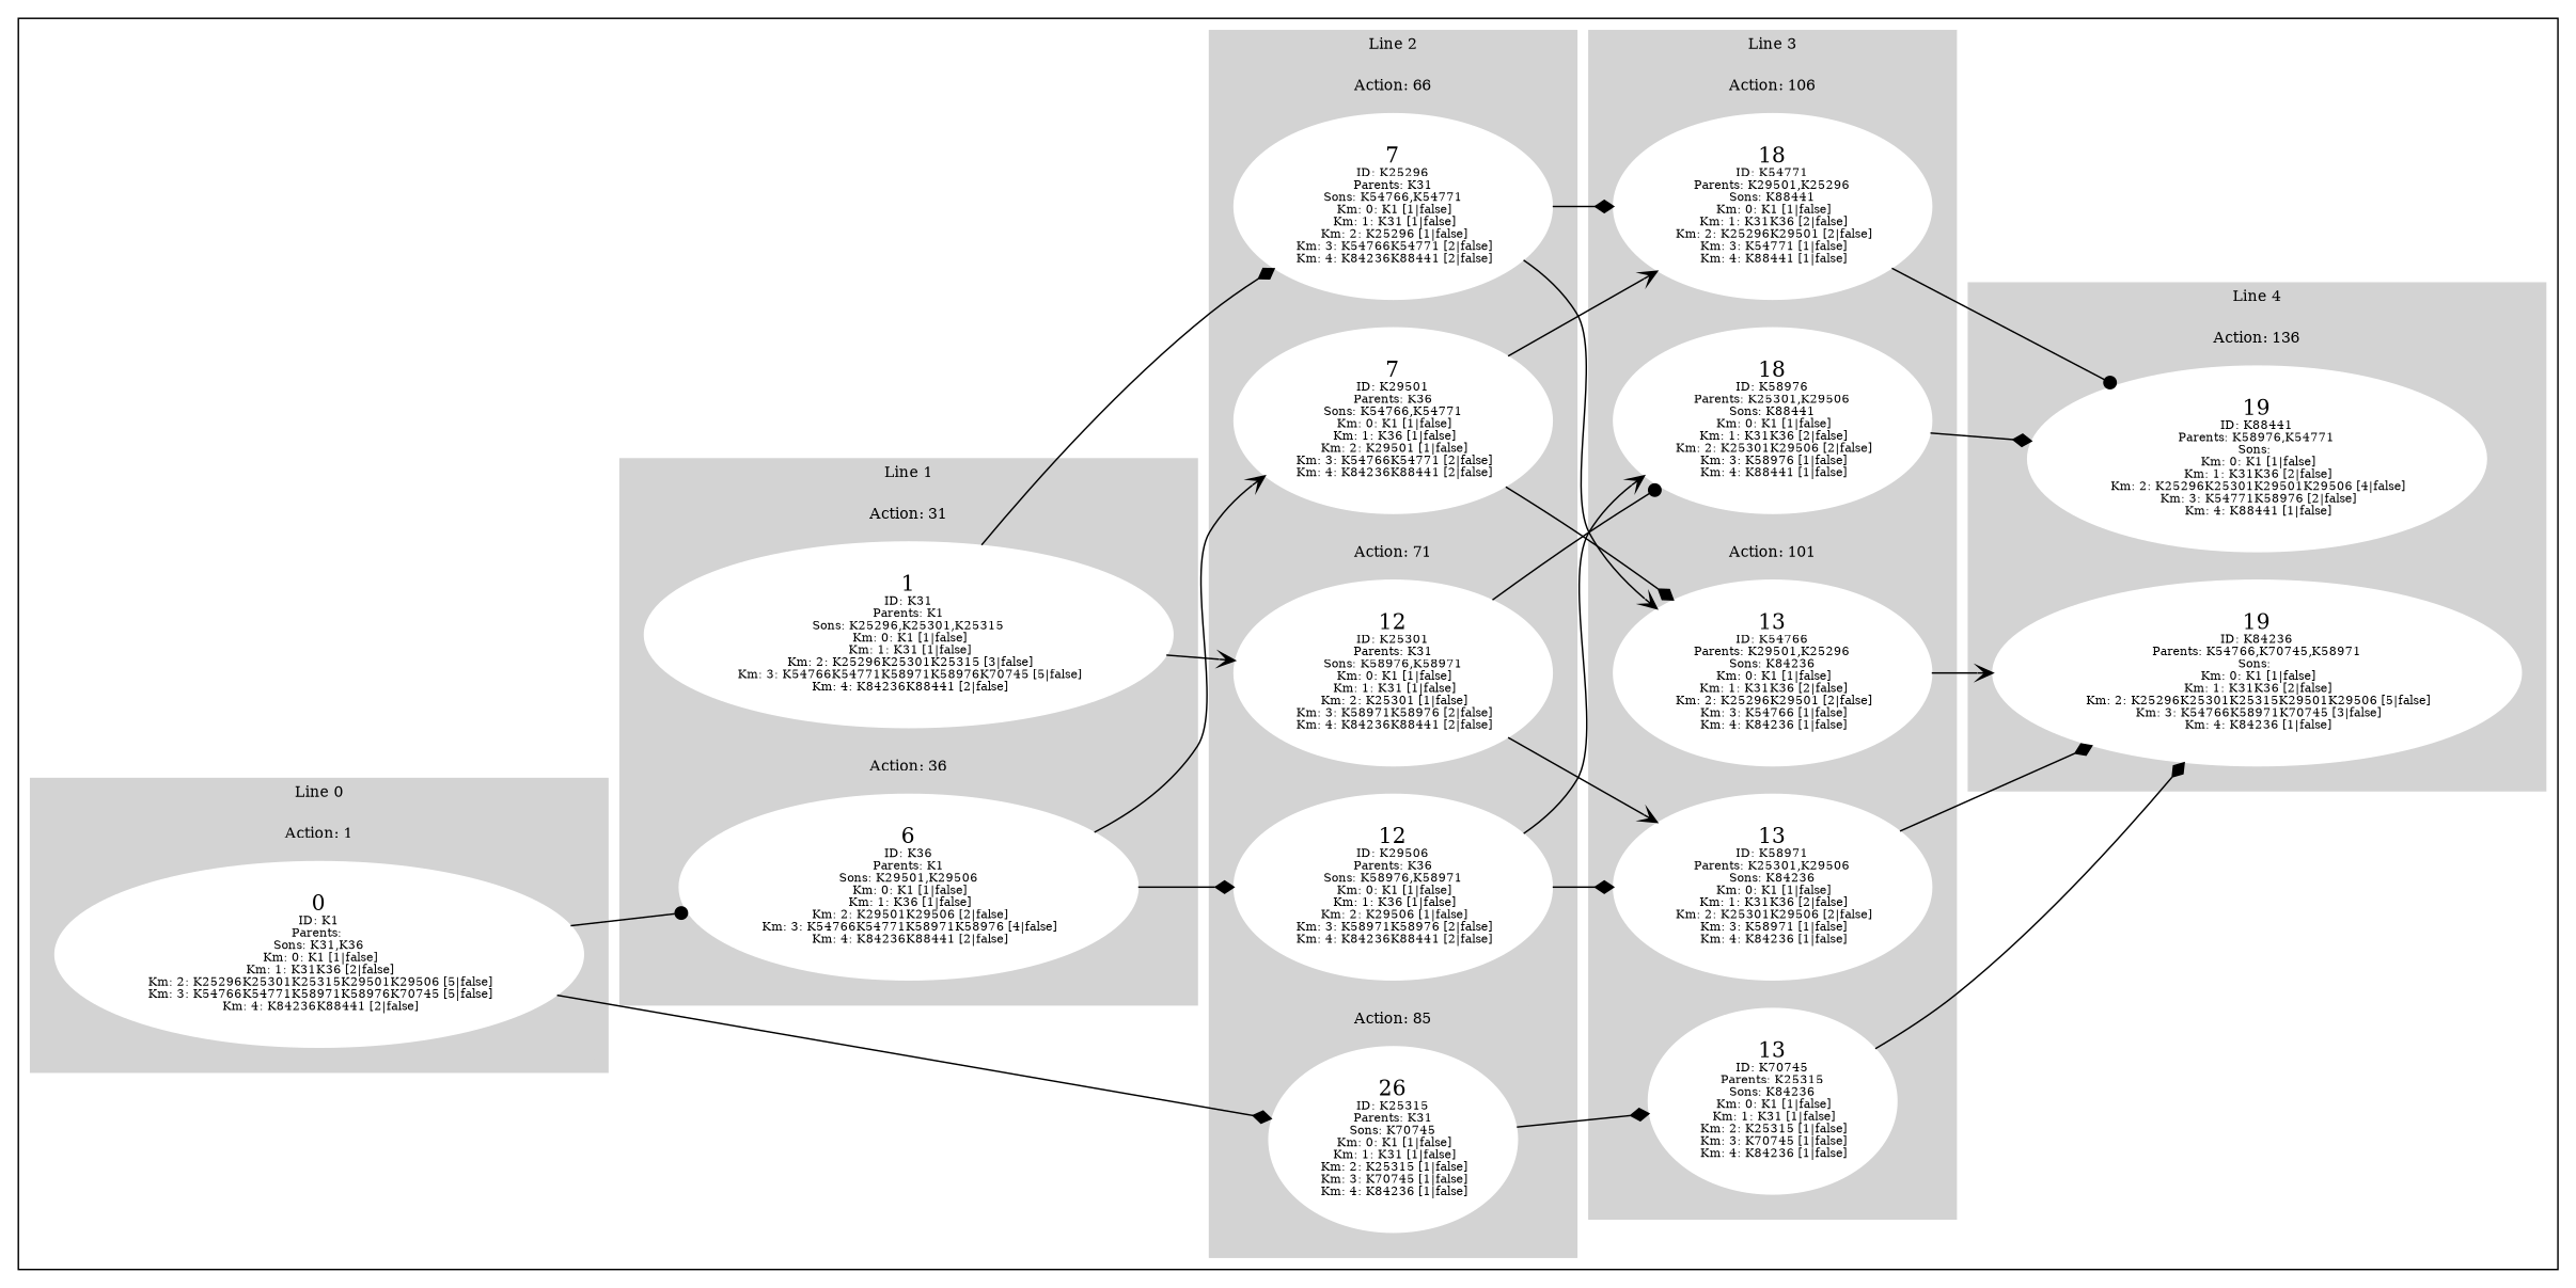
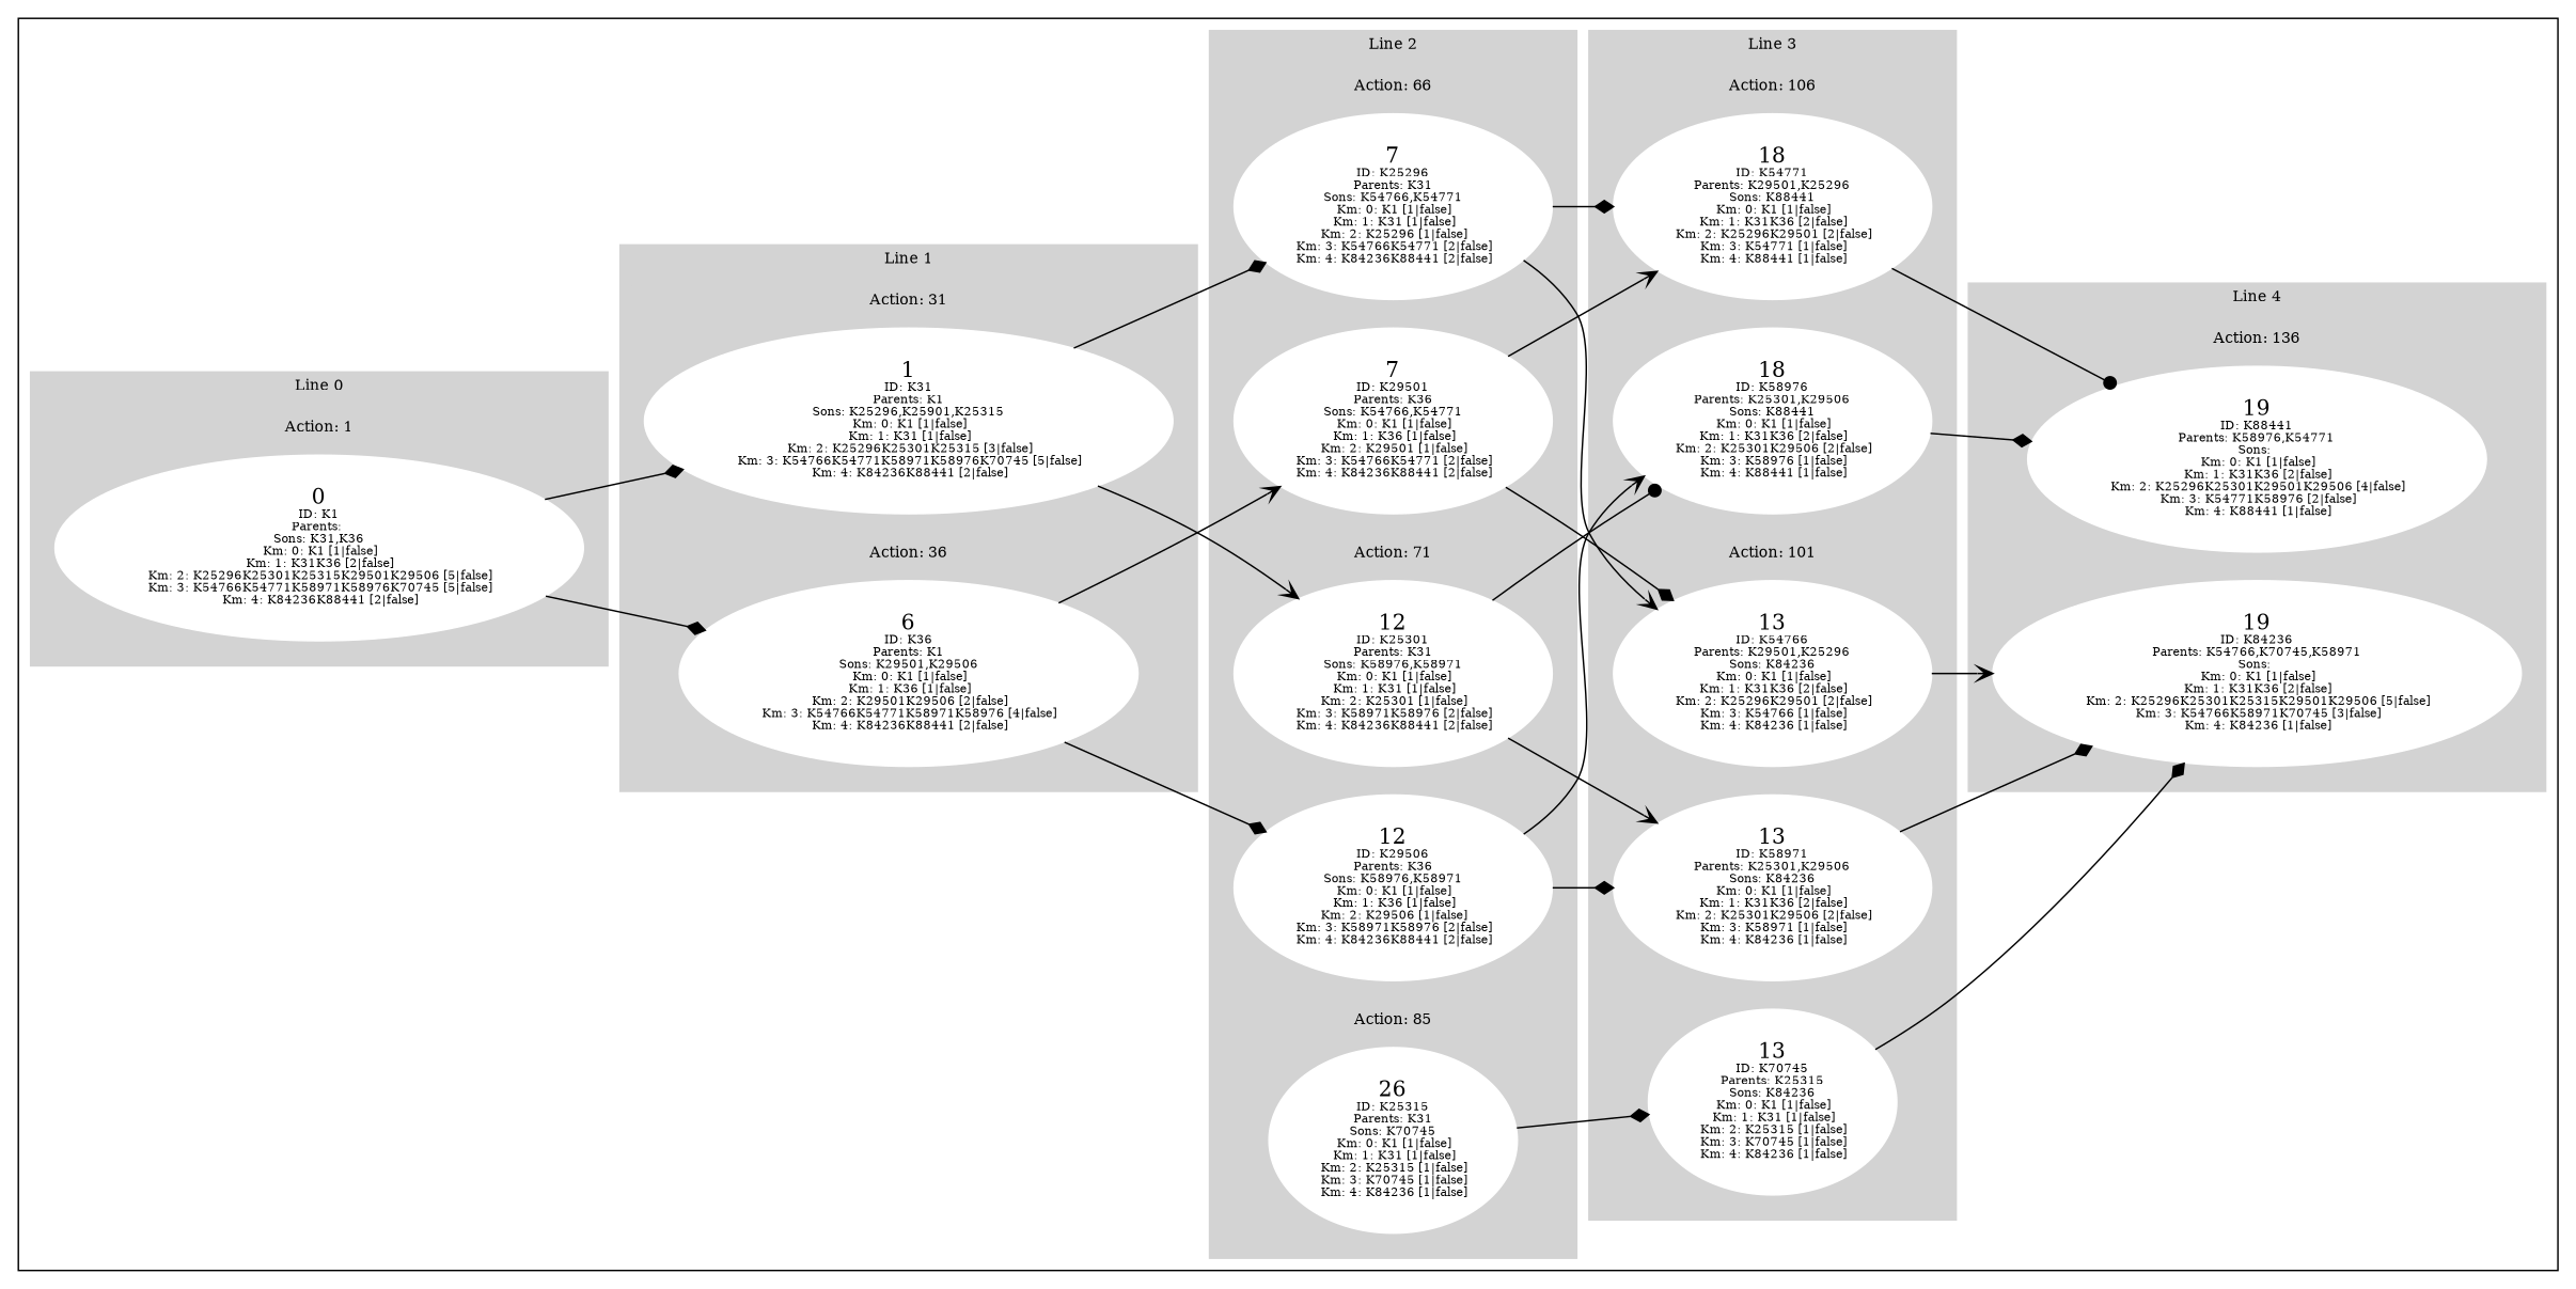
  digraph {
    rankdir=LR
    node [color=white style=filled]
    edge [arrowhead=diamond]
    n1 [label=<0<BR /><FONT POINT-SIZE="8">ID: K1</FONT><BR /><FONT POINT-SIZE="8">Parents: </FONT><BR /><FONT POINT-SIZE="8">Sons: K31,K36</FONT><BR /><FONT POINT-SIZE="8"> Km: 0: K1 [1|false]</FONT><BR /><FONT POINT-SIZE="8"> Km: 1: K31K36 [2|false]</FONT><BR /><FONT POINT-SIZE="8"> Km: 2: K25296K25301K25315K29501K29506 [5|false]</FONT><BR /><FONT POINT-SIZE="8"> Km: 3: K54766K54771K58971K58976K70745 [5|false]</FONT><BR /><FONT POINT-SIZE="8"> Km: 4: K84236K88441 [2|false]</FONT>>]
    n2 [label=<19<BR /><FONT POINT-SIZE="8">ID: K88441</FONT><BR /><FONT POINT-SIZE="8">Parents: K58976,K54771</FONT><BR /><FONT POINT-SIZE="8">Sons: </FONT><BR /><FONT POINT-SIZE="8"> Km: 0: K1 [1|false]</FONT><BR /><FONT POINT-SIZE="8"> Km: 1: K31K36 [2|false]</FONT><BR /><FONT POINT-SIZE="8"> Km: 2: K25296K25301K29501K29506 [4|false]</FONT><BR /><FONT POINT-SIZE="8"> Km: 3: K54771K58976 [2|false]</FONT><BR /><FONT POINT-SIZE="8"> Km: 4: K88441 [1|false]</FONT>>]
    n3 [label=<19<BR /><FONT POINT-SIZE="8">ID: K84236</FONT><BR /><FONT POINT-SIZE="8">Parents: K54766,K70745,K58971</FONT><BR /><FONT POINT-SIZE="8">Sons: </FONT><BR /><FONT POINT-SIZE="8"> Km: 0: K1 [1|false]</FONT><BR /><FONT POINT-SIZE="8"> Km: 1: K31K36 [2|false]</FONT><BR /><FONT POINT-SIZE="8"> Km: 2: K25296K25301K25315K29501K29506 [5|false]</FONT><BR /><FONT POINT-SIZE="8"> Km: 3: K54766K58971K70745 [3|false]</FONT><BR /><FONT POINT-SIZE="8"> Km: 4: K84236 [1|false]</FONT>>]
    n4 [label=<7<BR /><FONT POINT-SIZE="8">ID: K29501</FONT><BR /><FONT POINT-SIZE="8">Parents: K36</FONT><BR /><FONT POINT-SIZE="8">Sons: K54766,K54771</FONT><BR /><FONT POINT-SIZE="8"> Km: 0: K1 [1|false]</FONT><BR /><FONT POINT-SIZE="8"> Km: 1: K36 [1|false]</FONT><BR /><FONT POINT-SIZE="8"> Km: 2: K29501 [1|false]</FONT><BR /><FONT POINT-SIZE="8"> Km: 3: K54766K54771 [2|false]</FONT><BR /><FONT POINT-SIZE="8"> Km: 4: K84236K88441 [2|false]</FONT>>]
    n5 [label=<7<BR /><FONT POINT-SIZE="8">ID: K25296</FONT><BR /><FONT POINT-SIZE="8">Parents: K31</FONT><BR /><FONT POINT-SIZE="8">Sons: K54766,K54771</FONT><BR /><FONT POINT-SIZE="8"> Km: 0: K1 [1|false]</FONT><BR /><FONT POINT-SIZE="8"> Km: 1: K31 [1|false]</FONT><BR /><FONT POINT-SIZE="8"> Km: 2: K25296 [1|false]</FONT><BR /><FONT POINT-SIZE="8"> Km: 3: K54766K54771 [2|false]</FONT><BR /><FONT POINT-SIZE="8"> Km: 4: K84236K88441 [2|false]</FONT>>]
    n6 [label=<12<BR /><FONT POINT-SIZE="8">ID: K25301</FONT><BR /><FONT POINT-SIZE="8">Parents: K31</FONT><BR /><FONT POINT-SIZE="8">Sons: K58976,K58971</FONT><BR /><FONT POINT-SIZE="8"> Km: 0: K1 [1|false]</FONT><BR /><FONT POINT-SIZE="8"> Km: 1: K31 [1|false]</FONT><BR /><FONT POINT-SIZE="8"> Km: 2: K25301 [1|false]</FONT><BR /><FONT POINT-SIZE="8"> Km: 3: K58971K58976 [2|false]</FONT><BR /><FONT POINT-SIZE="8"> Km: 4: K84236K88441 [2|false]</FONT>>]
    n7 [label=<12<BR /><FONT POINT-SIZE="8">ID: K29506</FONT><BR /><FONT POINT-SIZE="8">Parents: K36</FONT><BR /><FONT POINT-SIZE="8">Sons: K58976,K58971</FONT><BR /><FONT POINT-SIZE="8"> Km: 0: K1 [1|false]</FONT><BR /><FONT POINT-SIZE="8"> Km: 1: K36 [1|false]</FONT><BR /><FONT POINT-SIZE="8"> Km: 2: K29506 [1|false]</FONT><BR /><FONT POINT-SIZE="8"> Km: 3: K58971K58976 [2|false]</FONT><BR /><FONT POINT-SIZE="8"> Km: 4: K84236K88441 [2|false]</FONT>>]
    n8 [label=<26<BR /><FONT POINT-SIZE="8">ID: K25315</FONT><BR /><FONT POINT-SIZE="8">Parents: K31</FONT><BR /><FONT POINT-SIZE="8">Sons: K70745</FONT><BR /><FONT POINT-SIZE="8"> Km: 0: K1 [1|false]</FONT><BR /><FONT POINT-SIZE="8"> Km: 1: K31 [1|false]</FONT><BR /><FONT POINT-SIZE="8"> Km: 2: K25315 [1|false]</FONT><BR /><FONT POINT-SIZE="8"> Km: 3: K70745 [1|false]</FONT><BR /><FONT POINT-SIZE="8"> Km: 4: K84236 [1|false]</FONT>>]
    n9 [label=<13<BR /><FONT POINT-SIZE="8">ID: K54766</FONT><BR /><FONT POINT-SIZE="8">Parents: K29501,K25296</FONT><BR /><FONT POINT-SIZE="8">Sons: K84236</FONT><BR /><FONT POINT-SIZE="8"> Km: 0: K1 [1|false]</FONT><BR /><FONT POINT-SIZE="8"> Km: 1: K31K36 [2|false]</FONT><BR /><FONT POINT-SIZE="8"> Km: 2: K25296K29501 [2|false]</FONT><BR /><FONT POINT-SIZE="8"> Km: 3: K54766 [1|false]</FONT><BR /><FONT POINT-SIZE="8"> Km: 4: K84236 [1|false]</FONT>>]
    n10 [label=<13<BR /><FONT POINT-SIZE="8">ID: K70745</FONT><BR /><FONT POINT-SIZE="8">Parents: K25315</FONT><BR /><FONT POINT-SIZE="8">Sons: K84236</FONT><BR /><FONT POINT-SIZE="8"> Km: 0: K1 [1|false]</FONT><BR /><FONT POINT-SIZE="8"> Km: 1: K31 [1|false]</FONT><BR /><FONT POINT-SIZE="8"> Km: 2: K25315 [1|false]</FONT><BR /><FONT POINT-SIZE="8"> Km: 3: K70745 [1|false]</FONT><BR /><FONT POINT-SIZE="8"> Km: 4: K84236 [1|false]</FONT>>]
    n11 [label=<13<BR /><FONT POINT-SIZE="8">ID: K58971</FONT><BR /><FONT POINT-SIZE="8">Parents: K25301,K29506</FONT><BR /><FONT POINT-SIZE="8">Sons: K84236</FONT><BR /><FONT POINT-SIZE="8"> Km: 0: K1 [1|false]</FONT><BR /><FONT POINT-SIZE="8"> Km: 1: K31K36 [2|false]</FONT><BR /><FONT POINT-SIZE="8"> Km: 2: K25301K29506 [2|false]</FONT><BR /><FONT POINT-SIZE="8"> Km: 3: K58971 [1|false]</FONT><BR /><FONT POINT-SIZE="8"> Km: 4: K84236 [1|false]</FONT>>]
    n12 [label=<18<BR /><FONT POINT-SIZE="8">ID: K58976</FONT><BR /><FONT POINT-SIZE="8">Parents: K25301,K29506</FONT><BR /><FONT POINT-SIZE="8">Sons: K88441</FONT><BR /><FONT POINT-SIZE="8"> Km: 0: K1 [1|false]</FONT><BR /><FONT POINT-SIZE="8"> Km: 1: K31K36 [2|false]</FONT><BR /><FONT POINT-SIZE="8"> Km: 2: K25301K29506 [2|false]</FONT><BR /><FONT POINT-SIZE="8"> Km: 3: K58976 [1|false]</FONT><BR /><FONT POINT-SIZE="8"> Km: 4: K88441 [1|false]</FONT>>]
    n13 [label=<18<BR /><FONT POINT-SIZE="8">ID: K54771</FONT><BR /><FONT POINT-SIZE="8">Parents: K29501,K25296</FONT><BR /><FONT POINT-SIZE="8">Sons: K88441</FONT><BR /><FONT POINT-SIZE="8"> Km: 0: K1 [1|false]</FONT><BR /><FONT POINT-SIZE="8"> Km: 1: K31K36 [2|false]</FONT><BR /><FONT POINT-SIZE="8"> Km: 2: K25296K29501 [2|false]</FONT><BR /><FONT POINT-SIZE="8"> Km: 3: K54771 [1|false]</FONT><BR /><FONT POINT-SIZE="8"> Km: 4: K88441 [1|false]</FONT>>]
-   n14 [label=<1<BR /><FONT POINT-SIZE="8">ID: K31</FONT><BR /><FONT POINT-SIZE="8">Parents: K1</FONT><BR /><FONT POINT-SIZE="8">Sons: K25296,K25301,K25315</FONT><BR /><FONT POINT-SIZE="8"> Km: 0: K1 [1|false]</FONT><BR /><FONT POINT-SIZE="8"> Km: 1: K31 [1|false]</FONT><BR /><FONT POINT-SIZE="8"> Km: 2: K25296K25301K25315 [3|false]</FONT><BR /><FONT POINT-SIZE="8"> Km: 3: K54766K54771K58971K58976K70745 [5|false]</FONT><BR /><FONT POINT-SIZE="8"> Km: 4: K84236K88441 [2|false]</FONT>>]
+   n14 [label=<1<BR /><FONT POINT-SIZE="8">ID: K31</FONT><BR /><FONT POINT-SIZE="8">Parents: K1</FONT><BR /><FONT POINT-SIZE="8">Sons: K25296,K25901,K25315</FONT><BR /><FONT POINT-SIZE="8"> Km: 0: K1 [1|false]</FONT><BR /><FONT POINT-SIZE="8"> Km: 1: K31 [1|false]</FONT><BR /><FONT POINT-SIZE="8"> Km: 2: K25296K25301K25315 [3|false]</FONT><BR /><FONT POINT-SIZE="8"> Km: 3: K54766K54771K58971K58976K70745 [5|false]</FONT><BR /><FONT POINT-SIZE="8"> Km: 4: K84236K88441 [2|false]</FONT>>]
    n15 [label=<6<BR /><FONT POINT-SIZE="8">ID: K36</FONT><BR /><FONT POINT-SIZE="8">Parents: K1</FONT><BR /><FONT POINT-SIZE="8">Sons: K29501,K29506</FONT><BR /><FONT POINT-SIZE="8"> Km: 0: K1 [1|false]</FONT><BR /><FONT POINT-SIZE="8"> Km: 1: K36 [1|false]</FONT><BR /><FONT POINT-SIZE="8"> Km: 2: K29501K29506 [2|false]</FONT><BR /><FONT POINT-SIZE="8"> Km: 3: K54766K54771K58971K58976 [4|false]</FONT><BR /><FONT POINT-SIZE="8"> Km: 4: K84236K88441 [2|false]</FONT>>]
    subgraph cluster_1 {
      subgraph cluster_2 {
        color=lightgrey
        fontsize=10
        label="Line 0"
        style=filled
        subgraph cluster_3 {
          color=lightgrey
          fontsize=10
          label="Action: 1"
          style=filled
          n1
        }
      }
      subgraph cluster_4 {
        color=lightgrey
        fontsize=10
        label="Line 4"
        style=filled
        subgraph cluster_5 {
          color=lightgrey
          fontsize=10
          label="Action: 136"
          style=filled
          n2
          n3
        }
      }
      subgraph cluster_6 {
        color=lightgrey
        fontsize=10
        label="Line 2"
        style=filled
        subgraph cluster_7 {
          color=lightgrey
          fontsize=10
          label="Action: 66"
          style=filled
          n4
          n5
        }
        subgraph cluster_8 {
          color=lightgrey
          fontsize=10
          label="Action: 71"
          style=filled
          n6
          n7
        }
        subgraph cluster_9 {
          color=lightgrey
          fontsize=10
          label="Action: 85"
          style=filled
          n8
        }
      }
      subgraph cluster_10 {
        color=lightgrey
        fontsize=10
        label="Line 3"
        style=filled
        subgraph cluster_11 {
          color=lightgrey
          fontsize=10
          label="Action: 101"
          style=filled
          n9
          n10
          n11
        }
        subgraph cluster_12 {
          color=lightgrey
          fontsize=10
          label="Action: 106"
          style=filled
          n12
          n13
        }
      }
      subgraph cluster_13 {
        color=lightgrey
        fontsize=10
        label="Line 1"
        style=filled
        subgraph cluster_14 {
          color=lightgrey
          fontsize=10
          label="Action: 31"
          style=filled
          n14
        }
        subgraph cluster_15 {
          color=lightgrey
          fontsize=10
          label="Action: 36"
          style=filled
          n15
        }
      }
    }
-   n1 -> n8
-   n1 -> n15 [arrowhead=dot]
+   n1 -> n14
+   n1 -> n15
    n4 -> n9
    n4 -> n13 [arrowhead=vee]
    n5 -> n9 [arrowhead=vee]
    n5 -> n13
    n6 -> n11 [arrowhead=vee]
    n6 -> n12 [arrowhead=dot]
    n7 -> n11
    n7 -> n12 [arrowhead=vee]
    n8 -> n10
    n9 -> n3 [arrowhead=vee]
    n10 -> n3
    n11 -> n3
    n12 -> n2
    n13 -> n2 [arrowhead=dot]
    n14 -> n5
    n14 -> n6 [arrowhead=vee]
    n15 -> n4 [arrowhead=vee]
    n15 -> n7
  }
